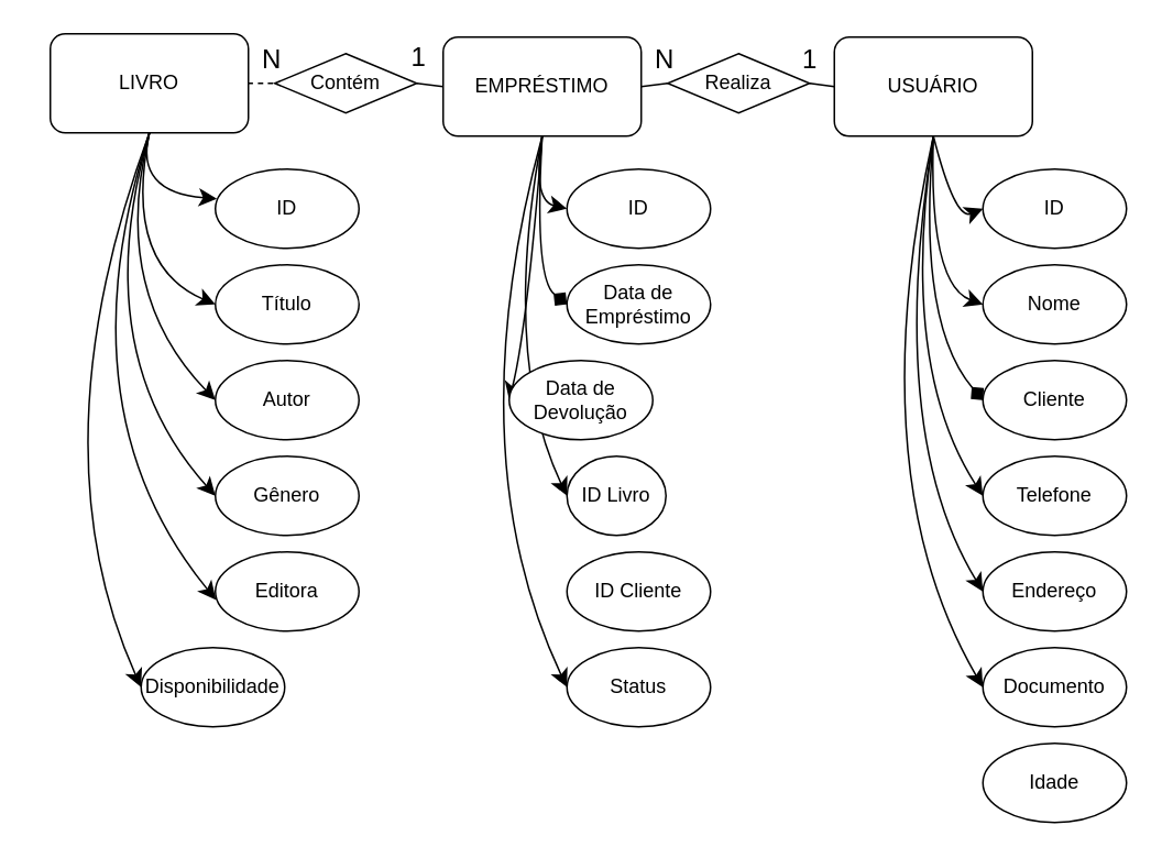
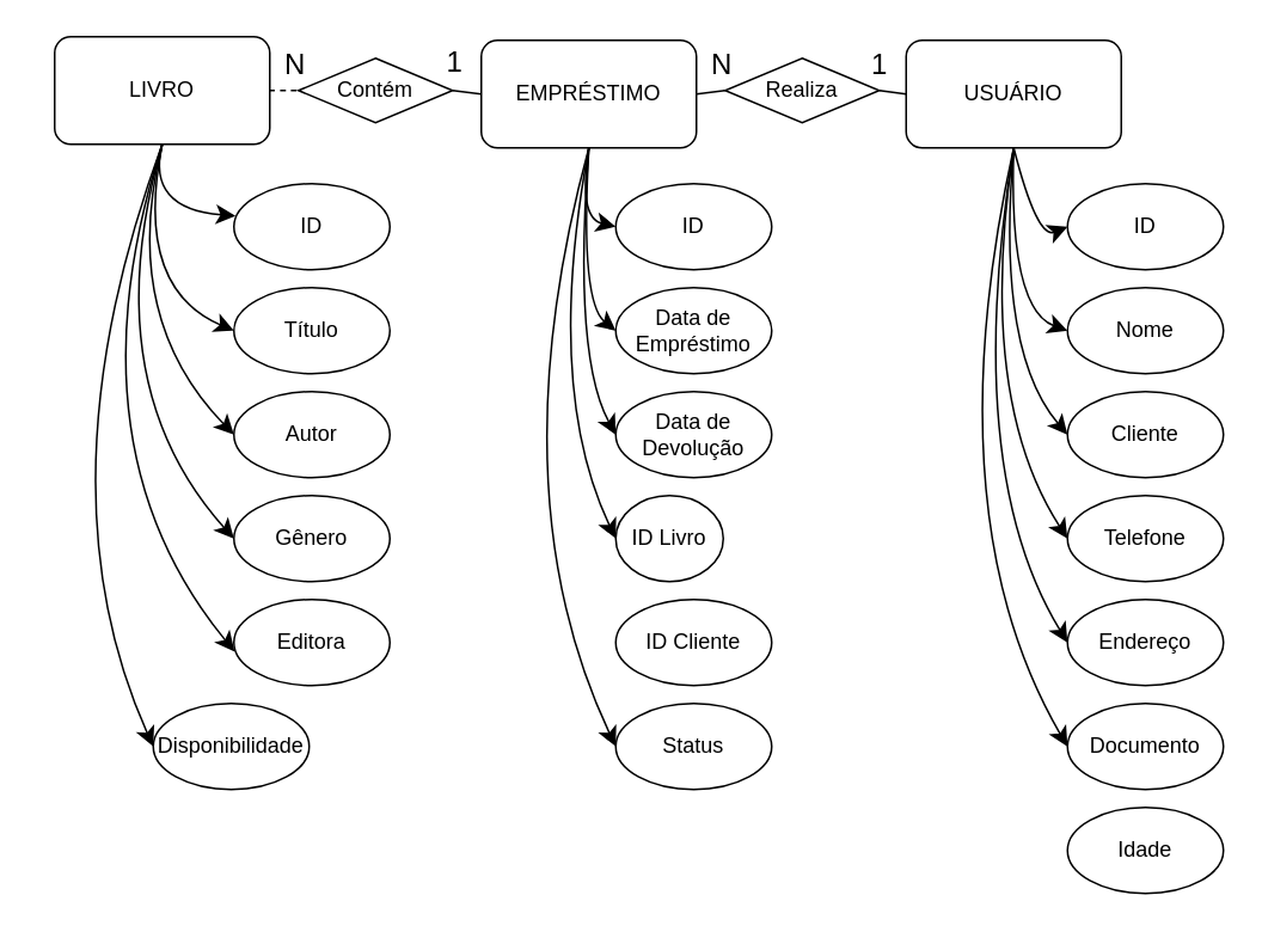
  <mxCell id="0" />
  <mxCell id="1" parent="0" />
  <mxCell id="2" style="edgeStyle=none;curved=1;rounded=0;orthogonalLoop=1;jettySize=auto;html=1;exitX=0.5;exitY=1;exitDx=0;exitDy=0;entryX=0;entryY=0.5;entryDx=0;entryDy=0;fontSize=12;startSize=8;endSize=8;" edge="1" parent="1" source="6" target="24"><mxGeometry relative="1" as="geometry"><Array as="points"><mxPoint x="74" y="160" /></Array></mxGeometry></mxCell>
  <mxCell id="3" style="edgeStyle=none;curved=1;rounded=0;orthogonalLoop=1;jettySize=auto;html=1;exitX=0.5;exitY=1;exitDx=0;exitDy=0;entryX=0;entryY=0.5;entryDx=0;entryDy=0;fontSize=12;startSize=8;endSize=8;" edge="1" parent="1" source="6" target="25"><mxGeometry relative="1" as="geometry"><Array as="points"><mxPoint x="66" y="176" /></Array></mxGeometry></mxCell>
  <mxCell id="4" style="edgeStyle=none;curved=1;rounded=0;orthogonalLoop=1;jettySize=auto;html=1;exitX=0.5;exitY=1;exitDx=0;exitDy=0;entryX=0;entryY=0.5;entryDx=0;entryDy=0;fontSize=12;startSize=8;endSize=8;" edge="1" parent="1" source="6" target="26"><mxGeometry relative="1" as="geometry"><Array as="points"><mxPoint x="52" y="213" /></Array></mxGeometry></mxCell>
  <mxCell id="5" style="edgeStyle=none;curved=1;rounded=0;orthogonalLoop=1;jettySize=auto;html=1;exitX=0.5;exitY=1;exitDx=0;exitDy=0;entryX=0;entryY=0.5;entryDx=0;entryDy=0;fontSize=12;startSize=8;endSize=8;" edge="1" parent="1" source="6" target="28"><mxGeometry relative="1" as="geometry"><Array as="points"><mxPoint x="20" y="271" /></Array></mxGeometry></mxCell>
  <mxCell id="6" value="LIVRO" style="rounded=1;whiteSpace=wrap;html=1;" vertex="1" parent="1"><mxGeometry x="30" y="20" width="120" height="60" as="geometry" /></mxCell>
  <mxCell id="7" style="edgeStyle=none;curved=1;rounded=0;orthogonalLoop=1;jettySize=auto;html=1;exitX=0.5;exitY=1;exitDx=0;exitDy=0;entryX=0;entryY=0.5;entryDx=0;entryDy=0;fontSize=12;startSize=8;endSize=8;" edge="1" parent="1" source="13" target="30"><mxGeometry relative="1" as="geometry"><Array as="points"><mxPoint x="578" y="133" /></Array></mxGeometry></mxCell>
  <mxCell id="8" style="edgeStyle=none;curved=1;rounded=0;orthogonalLoop=1;jettySize=auto;html=1;exitX=0.5;exitY=1;exitDx=0;exitDy=0;entryX=0;entryY=0.5;entryDx=0;entryDy=0;fontSize=12;startSize=8;endSize=8;" edge="1" parent="1" source="13" target="31"><mxGeometry relative="1" as="geometry"><Array as="points"><mxPoint x="562" y="172" /></Array></mxGeometry></mxCell>
- <mxCell id="9" style="edgeStyle=none;curved=1;rounded=0;orthogonalLoop=1;jettySize=auto;html=1;exitX=0.5;exitY=1;exitDx=0;exitDy=0;entryX=0;entryY=0.5;entryDx=0;entryDy=0;fontSize=12;startSize=8;endSize=8;endArrow=diamond;" edge="1" parent="1" source="13" target="32"><mxGeometry relative="1" as="geometry"><Array as="points"><mxPoint x="555" y="195" /></Array></mxGeometry></mxCell>
+ <mxCell id="9" style="edgeStyle=none;curved=1;rounded=0;orthogonalLoop=1;jettySize=auto;html=1;exitX=0.5;exitY=1;exitDx=0;exitDy=0;entryX=0;entryY=0.5;entryDx=0;entryDy=0;fontSize=12;startSize=8;endSize=8;" edge="1" parent="1" source="13" target="32"><mxGeometry relative="1" as="geometry"><Array as="points"><mxPoint x="555" y="195" /></Array></mxGeometry></mxCell>
  <mxCell id="10" style="edgeStyle=none;curved=1;rounded=0;orthogonalLoop=1;jettySize=auto;html=1;exitX=0.5;exitY=1;exitDx=0;exitDy=0;entryX=0;entryY=0.5;entryDx=0;entryDy=0;fontSize=12;startSize=8;endSize=8;" edge="1" parent="1" source="13" target="33"><mxGeometry relative="1" as="geometry"><Array as="points"><mxPoint x="544" y="221" /></Array></mxGeometry></mxCell>
  <mxCell id="11" style="edgeStyle=none;curved=1;rounded=0;orthogonalLoop=1;jettySize=auto;html=1;exitX=0.5;exitY=1;exitDx=0;exitDy=0;entryX=0;entryY=0.5;entryDx=0;entryDy=0;fontSize=12;startSize=8;endSize=8;" edge="1" parent="1" source="13" target="34"><mxGeometry relative="1" as="geometry"><Array as="points"><mxPoint x="536" y="261" /></Array></mxGeometry></mxCell>
  <mxCell id="12" style="edgeStyle=none;curved=1;rounded=0;orthogonalLoop=1;jettySize=auto;html=1;exitX=0.5;exitY=1;exitDx=0;exitDy=0;entryX=0;entryY=0.5;entryDx=0;entryDy=0;fontSize=12;startSize=8;endSize=8;" edge="1" parent="1" source="13" target="35"><mxGeometry relative="1" as="geometry"><Array as="points"><mxPoint x="520" y="287" /></Array></mxGeometry></mxCell>
  <mxCell id="13" value="USUÁRIO" style="rounded=1;whiteSpace=wrap;html=1;" vertex="1" parent="1"><mxGeometry x="505" y="22" width="120" height="60" as="geometry" /></mxCell>
  <mxCell id="14" style="edgeStyle=none;curved=1;rounded=0;orthogonalLoop=1;jettySize=auto;html=1;exitX=0.5;exitY=1;exitDx=0;exitDy=0;entryX=0;entryY=0.5;entryDx=0;entryDy=0;fontSize=12;startSize=8;endSize=8;" edge="1" parent="1" source="19" target="36"><mxGeometry relative="1" as="geometry"><Array as="points"><mxPoint x="322" y="121" /></Array></mxGeometry></mxCell>
- <mxCell id="15" style="edgeStyle=none;curved=1;rounded=0;orthogonalLoop=1;jettySize=auto;html=1;exitX=0.5;exitY=1;exitDx=0;exitDy=0;entryX=0;entryY=0.5;entryDx=0;entryDy=0;fontSize=12;startSize=8;endSize=8;endArrow=diamond;" edge="1" parent="1" source="19" target="37"><mxGeometry relative="1" as="geometry"><Array as="points"><mxPoint x="323" y="168" /></Array></mxGeometry></mxCell>
+ <mxCell id="15" style="edgeStyle=none;curved=1;rounded=0;orthogonalLoop=1;jettySize=auto;html=1;exitX=0.5;exitY=1;exitDx=0;exitDy=0;entryX=0;entryY=0.5;entryDx=0;entryDy=0;fontSize=12;startSize=8;endSize=8;" edge="1" parent="1" source="19" target="37"><mxGeometry relative="1" as="geometry"><Array as="points"><mxPoint x="323" y="168" /></Array></mxGeometry></mxCell>
  <mxCell id="16" style="edgeStyle=none;curved=1;rounded=0;orthogonalLoop=1;jettySize=auto;html=1;exitX=0.5;exitY=1;exitDx=0;exitDy=0;entryX=0;entryY=0.5;entryDx=0;entryDy=0;fontSize=12;startSize=8;endSize=8;" edge="1" parent="1" source="19" target="38"><mxGeometry relative="1" as="geometry"><Array as="points"><mxPoint x="319" y="198" /></Array></mxGeometry></mxCell>
  <mxCell id="17" style="edgeStyle=none;curved=1;rounded=0;orthogonalLoop=1;jettySize=auto;html=1;exitX=0.5;exitY=1;exitDx=0;exitDy=0;entryX=0;entryY=0.5;entryDx=0;entryDy=0;fontSize=12;startSize=8;endSize=8;" edge="1" parent="1" source="19" target="39"><mxGeometry relative="1" as="geometry"><Array as="points"><mxPoint x="303" y="216" /></Array></mxGeometry></mxCell>
  <mxCell id="18" style="edgeStyle=none;curved=1;rounded=0;orthogonalLoop=1;jettySize=auto;html=1;exitX=0.5;exitY=1;exitDx=0;exitDy=0;entryX=0;entryY=0.5;entryDx=0;entryDy=0;fontSize=12;startSize=8;endSize=8;" edge="1" parent="1" source="19" target="41"><mxGeometry relative="1" as="geometry"><Array as="points"><mxPoint x="276" y="274" /></Array></mxGeometry></mxCell>
  <mxCell id="19" value="EMPRÉSTIMO" style="rounded=1;whiteSpace=wrap;html=1;" vertex="1" parent="1"><mxGeometry x="268" y="22" width="120" height="60" as="geometry" /></mxCell>
  <mxCell id="20" value="ID" style="ellipse;whiteSpace=wrap;html=1;" vertex="1" parent="1"><mxGeometry x="130" y="102" width="87" height="48" as="geometry" /></mxCell>
  <mxCell id="21" style="edgeStyle=none;curved=1;rounded=0;orthogonalLoop=1;jettySize=auto;html=1;exitX=0.5;exitY=1;exitDx=0;exitDy=0;entryX=0.011;entryY=0.375;entryDx=0;entryDy=0;entryPerimeter=0;fontSize=12;startSize=8;endSize=8;" edge="1" parent="1" source="6" target="20"><mxGeometry relative="1" as="geometry"><Array as="points"><mxPoint x="81" y="116" /></Array></mxGeometry></mxCell>
  <mxCell id="22" style="edgeStyle=none;curved=1;rounded=0;orthogonalLoop=1;jettySize=auto;html=1;exitX=0;exitY=1;exitDx=0;exitDy=0;fontSize=12;startSize=8;endSize=8;" edge="1" parent="1" source="20" target="20"><mxGeometry relative="1" as="geometry" /></mxCell>
  <mxCell id="23" style="edgeStyle=none;curved=1;rounded=0;orthogonalLoop=1;jettySize=auto;html=1;exitX=0;exitY=1;exitDx=0;exitDy=0;fontSize=12;startSize=8;endSize=8;" edge="1" parent="1"><mxGeometry relative="1" as="geometry"><mxPoint x="153" y="153" as="sourcePoint" /><mxPoint x="153" y="153" as="targetPoint" /></mxGeometry></mxCell>
  <mxCell id="24" value="Título" style="ellipse;whiteSpace=wrap;html=1;" vertex="1" parent="1"><mxGeometry x="130" y="160" width="87" height="48" as="geometry" /></mxCell>
  <mxCell id="25" value="Autor" style="ellipse;whiteSpace=wrap;html=1;" vertex="1" parent="1"><mxGeometry x="130" y="218" width="87" height="48" as="geometry" /></mxCell>
  <mxCell id="26" value="Gênero" style="ellipse;whiteSpace=wrap;html=1;" vertex="1" parent="1"><mxGeometry x="130" y="276" width="87" height="48" as="geometry" /></mxCell>
  <mxCell id="27" value="Editora" style="ellipse;whiteSpace=wrap;html=1;" vertex="1" parent="1"><mxGeometry x="130" y="334" width="87" height="48" as="geometry" /></mxCell>
  <mxCell id="28" value="Disponibilidade" style="ellipse;whiteSpace=wrap;html=1;" vertex="1" parent="1"><mxGeometry x="85" y="392" width="87" height="48" as="geometry" /></mxCell>
  <mxCell id="29" style="edgeStyle=none;curved=1;rounded=0;orthogonalLoop=1;jettySize=auto;html=1;exitX=0.5;exitY=1;exitDx=0;exitDy=0;entryX=0.004;entryY=0.604;entryDx=0;entryDy=0;entryPerimeter=0;fontSize=12;startSize=8;endSize=8;" edge="1" parent="1" source="6" target="27"><mxGeometry relative="1" as="geometry"><Array as="points"><mxPoint x="36" y="248" /></Array></mxGeometry></mxCell>
  <mxCell id="30" value="ID" style="ellipse;whiteSpace=wrap;html=1;" vertex="1" parent="1"><mxGeometry x="595" y="102" width="87" height="48" as="geometry" /></mxCell>
  <mxCell id="31" value="Nome" style="ellipse;whiteSpace=wrap;html=1;" vertex="1" parent="1"><mxGeometry x="595" y="160" width="87" height="48" as="geometry" /></mxCell>
  <mxCell id="32" value="Cliente" style="ellipse;whiteSpace=wrap;html=1;" vertex="1" parent="1"><mxGeometry x="595" y="218" width="87" height="48" as="geometry" /></mxCell>
  <mxCell id="33" value="Telefone" style="ellipse;whiteSpace=wrap;html=1;" vertex="1" parent="1"><mxGeometry x="595" y="276" width="87" height="48" as="geometry" /></mxCell>
  <mxCell id="34" value="Endereço" style="ellipse;whiteSpace=wrap;html=1;" vertex="1" parent="1"><mxGeometry x="595" y="334" width="87" height="48" as="geometry" /></mxCell>
  <mxCell id="35" value="Documento" style="ellipse;whiteSpace=wrap;html=1;" vertex="1" parent="1"><mxGeometry x="595" y="392" width="87" height="48" as="geometry" /></mxCell>
  <mxCell id="36" value="ID" style="ellipse;whiteSpace=wrap;html=1;" vertex="1" parent="1"><mxGeometry x="343" y="102" width="87" height="48" as="geometry" /></mxCell>
  <mxCell id="37" value="Data de Empréstimo" style="ellipse;whiteSpace=wrap;html=1;" vertex="1" parent="1"><mxGeometry x="343" y="160" width="87" height="48" as="geometry" /></mxCell>
- <mxCell id="38" value="Data de Devolução" style="ellipse;whiteSpace=wrap;html=1;" vertex="1" parent="1"><mxGeometry x="308" y="218" width="87" height="48" as="geometry" /></mxCell>
+ <mxCell id="38" value="Data de Devolução" style="ellipse;whiteSpace=wrap;html=1;" vertex="1" parent="1"><mxGeometry x="343" y="218" width="87" height="48" as="geometry" /></mxCell>
  <mxCell id="39" value="ID Livro" style="ellipse;whiteSpace=wrap;html=1;" vertex="1" parent="1"><mxGeometry x="343" y="276" width="60" height="48" as="geometry" /></mxCell>
  <mxCell id="40" value="ID Cliente" style="ellipse;whiteSpace=wrap;html=1;" vertex="1" parent="1"><mxGeometry x="343" y="334" width="87" height="48" as="geometry" /></mxCell>
  <mxCell id="41" value="Status" style="ellipse;whiteSpace=wrap;html=1;" vertex="1" parent="1"><mxGeometry x="343" y="392" width="87" height="48" as="geometry" /></mxCell>
  <mxCell id="42" value="Idade" style="ellipse;whiteSpace=wrap;html=1;" vertex="1" parent="1"><mxGeometry x="595" y="450" width="87" height="48" as="geometry" /></mxCell>
  <mxCell id="43" value="Realiza" style="rhombus;whiteSpace=wrap;html=1;" vertex="1" parent="1"><mxGeometry x="404" y="32" width="86" height="36" as="geometry" /></mxCell>
  <mxCell id="44" value="Contém" style="rhombus;whiteSpace=wrap;html=1;" vertex="1" parent="1"><mxGeometry x="166" y="32" width="86" height="36" as="geometry" /></mxCell>
  <mxCell id="45" value="" style="endArrow=none;html=1;rounded=0;fontSize=12;startSize=8;endSize=8;curved=1;exitX=1;exitY=0.5;exitDx=0;exitDy=0;entryX=0;entryY=0.5;entryDx=0;entryDy=0;dashed=1;" edge="1" parent="1" source="6" target="44"><mxGeometry width="50" height="50" relative="1" as="geometry"><mxPoint x="242" y="238" as="sourcePoint" /><mxPoint x="292" y="188" as="targetPoint" /></mxGeometry></mxCell>
  <mxCell id="46" value="" style="endArrow=none;html=1;rounded=0;fontSize=12;startSize=8;endSize=8;curved=1;exitX=0;exitY=0.5;exitDx=0;exitDy=0;entryX=1;entryY=0.5;entryDx=0;entryDy=0;" edge="1" parent="1" source="19" target="44"><mxGeometry width="50" height="50" relative="1" as="geometry"><mxPoint x="192" y="117" as="sourcePoint" /><mxPoint x="242" y="67" as="targetPoint" /></mxGeometry></mxCell>
  <mxCell id="47" value="" style="endArrow=none;html=1;rounded=0;fontSize=12;startSize=8;endSize=8;curved=1;exitX=1;exitY=0.5;exitDx=0;exitDy=0;entryX=0;entryY=0.5;entryDx=0;entryDy=0;" edge="1" parent="1" source="19" target="43"><mxGeometry width="50" height="50" relative="1" as="geometry"><mxPoint x="451" y="103" as="sourcePoint" /><mxPoint x="501" y="53" as="targetPoint" /></mxGeometry></mxCell>
  <mxCell id="48" value="" style="endArrow=none;html=1;rounded=0;fontSize=12;startSize=8;endSize=8;curved=1;exitX=1;exitY=0.5;exitDx=0;exitDy=0;entryX=0;entryY=0.5;entryDx=0;entryDy=0;" edge="1" parent="1" source="43" target="13"><mxGeometry width="50" height="50" relative="1" as="geometry"><mxPoint x="451" y="103" as="sourcePoint" /><mxPoint x="501" y="53" as="targetPoint" /></mxGeometry></mxCell>
  <mxCell id="49" value="N" style="text;html=1;align=center;verticalAlign=middle;whiteSpace=wrap;rounded=0;fontSize=16;" vertex="1" parent="1"><mxGeometry x="150" y="28" width="29" height="14" as="geometry" /></mxCell>
  <mxCell id="50" value="N" style="text;html=1;align=center;verticalAlign=middle;whiteSpace=wrap;rounded=0;fontSize=16;" vertex="1" parent="1"><mxGeometry x="388" y="28" width="29" height="14" as="geometry" /></mxCell>
  <mxCell id="51" value="1" style="text;html=1;align=center;verticalAlign=middle;whiteSpace=wrap;rounded=0;fontSize=16;" vertex="1" parent="1"><mxGeometry x="239" y="25" width="29" height="17" as="geometry" /></mxCell>
  <mxCell id="52" value="1" style="text;html=1;align=center;verticalAlign=middle;whiteSpace=wrap;rounded=0;fontSize=16;" vertex="1" parent="1"><mxGeometry x="476" y="26.5" width="29" height="17" as="geometry" /></mxCell>
